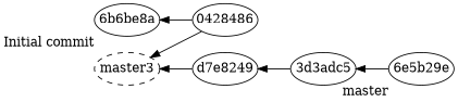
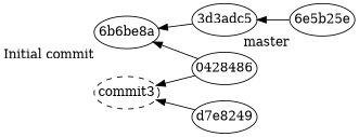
  digraph {
    rankdir=LR
    node [fixedsize=true]
    edge [dir=back]
    n1 [label="6b6be8a" width=1 xlabel="Initial commit"]
    n2 [label=0428486 width=1]
-   commit3 [style=dashed width=1 label=master3]
+   commit3 [style=dashed width=1]
    n4 [label=d7e8249 width=1]
    n5 [label="3d3adc5" width=1]
-   n6 [label="6e5b29e" width=1 xlabel=master]
+   n6 [label="6e5b25e" width=1 xlabel=master]
    n1 -> n2
    commit3 -> n2
    commit3 -> n4
-   n4 -> n5
+   n1 -> n5
    n5 -> n6
  }
